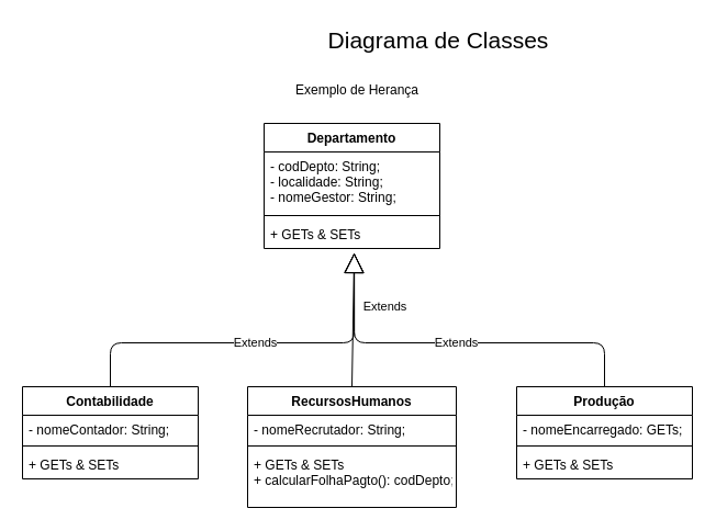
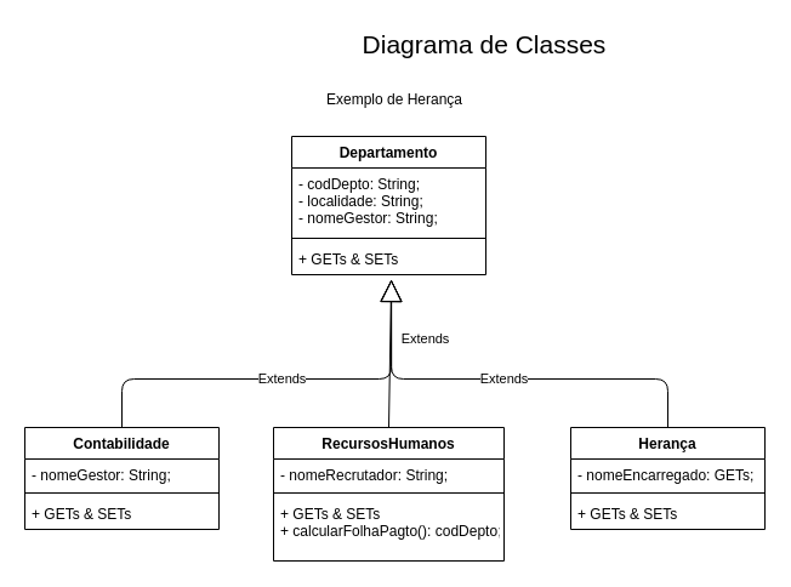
  <mxCell id="0" />
  <mxCell id="1" parent="0" />
  <mxCell id="2" value="Departamento" style="swimlane;fontStyle=1;align=center;verticalAlign=top;childLayout=stackLayout;horizontal=1;startSize=26;horizontalStack=0;resizeParent=1;resizeParentMax=0;resizeLast=0;collapsible=1;marginBottom=0;" vertex="1" parent="1"><mxGeometry x="240" y="112" width="160" height="114" as="geometry" /></mxCell>
  <mxCell id="3" value="- codDepto: String;&#10;- localidade: String;&#10;- nomeGestor: String;" style="text;strokeColor=none;fillColor=none;align=left;verticalAlign=top;spacingLeft=4;spacingRight=4;overflow=hidden;rotatable=0;points=[[0,0.5],[1,0.5]];portConstraint=eastwest;" vertex="1" parent="2"><mxGeometry y="26" width="160" height="54" as="geometry" /></mxCell>
  <mxCell id="4" value="" style="line;strokeWidth=1;fillColor=none;align=left;verticalAlign=middle;spacingTop=-1;spacingLeft=3;spacingRight=3;rotatable=0;labelPosition=right;points=[];portConstraint=eastwest;" vertex="1" parent="2"><mxGeometry y="80" width="160" height="8" as="geometry" /></mxCell>
  <mxCell id="5" value="+ GETs &amp; SETs" style="text;strokeColor=none;fillColor=none;align=left;verticalAlign=top;spacingLeft=4;spacingRight=4;overflow=hidden;rotatable=0;points=[[0,0.5],[1,0.5]];portConstraint=eastwest;" vertex="1" parent="2"><mxGeometry y="88" width="160" height="26" as="geometry" /></mxCell>
  <mxCell id="6" value="Contabilidade" style="swimlane;fontStyle=1;align=center;verticalAlign=top;childLayout=stackLayout;horizontal=1;startSize=26;horizontalStack=0;resizeParent=1;resizeParentMax=0;resizeLast=0;collapsible=1;marginBottom=0;" vertex="1" parent="1"><mxGeometry x="20" y="352" width="160" height="84" as="geometry" /></mxCell>
- <mxCell id="7" value="- nomeContador: String;" style="text;strokeColor=none;fillColor=none;align=left;verticalAlign=top;spacingLeft=4;spacingRight=4;overflow=hidden;rotatable=0;points=[[0,0.5],[1,0.5]];portConstraint=eastwest;" vertex="1" parent="6"><mxGeometry y="26" width="160" height="24" as="geometry" /></mxCell>
+ <mxCell id="7" value="- nomeGestor: String;" style="text;strokeColor=none;fillColor=none;align=left;verticalAlign=top;spacingLeft=4;spacingRight=4;overflow=hidden;rotatable=0;points=[[0,0.5],[1,0.5]];portConstraint=eastwest;" vertex="1" parent="6"><mxGeometry y="26" width="160" height="24" as="geometry" /></mxCell>
  <mxCell id="8" value="" style="line;strokeWidth=1;fillColor=none;align=left;verticalAlign=middle;spacingTop=-1;spacingLeft=3;spacingRight=3;rotatable=0;labelPosition=right;points=[];portConstraint=eastwest;" vertex="1" parent="6"><mxGeometry y="50" width="160" height="8" as="geometry" /></mxCell>
  <mxCell id="9" value="+ GETs &amp; SETs" style="text;strokeColor=none;fillColor=none;align=left;verticalAlign=top;spacingLeft=4;spacingRight=4;overflow=hidden;rotatable=0;points=[[0,0.5],[1,0.5]];portConstraint=eastwest;" vertex="1" parent="6"><mxGeometry y="58" width="160" height="26" as="geometry" /></mxCell>
  <mxCell id="10" value="RecursosHumanos" style="swimlane;fontStyle=1;align=center;verticalAlign=top;childLayout=stackLayout;horizontal=1;startSize=26;horizontalStack=0;resizeParent=1;resizeParentMax=0;resizeLast=0;collapsible=1;marginBottom=0;" vertex="1" parent="1"><mxGeometry x="225" y="352" width="190" height="110" as="geometry" /></mxCell>
  <mxCell id="11" value="- nomeRecrutador: String;" style="text;strokeColor=none;fillColor=none;align=left;verticalAlign=top;spacingLeft=4;spacingRight=4;overflow=hidden;rotatable=0;points=[[0,0.5],[1,0.5]];portConstraint=eastwest;" vertex="1" parent="10"><mxGeometry y="26" width="190" height="24" as="geometry" /></mxCell>
  <mxCell id="12" value="" style="line;strokeWidth=1;fillColor=none;align=left;verticalAlign=middle;spacingTop=-1;spacingLeft=3;spacingRight=3;rotatable=0;labelPosition=right;points=[];portConstraint=eastwest;" vertex="1" parent="10"><mxGeometry y="50" width="190" height="8" as="geometry" /></mxCell>
  <mxCell id="13" value="+ GETs &amp; SETs&#10;+ calcularFolhaPagto(): codDepto;" style="text;strokeColor=none;fillColor=none;align=left;verticalAlign=top;spacingLeft=4;spacingRight=4;overflow=hidden;rotatable=0;points=[[0,0.5],[1,0.5]];portConstraint=eastwest;" vertex="1" parent="10"><mxGeometry y="58" width="190" height="52" as="geometry" /></mxCell>
- <mxCell id="14" value="Produção" style="swimlane;fontStyle=1;align=center;verticalAlign=top;childLayout=stackLayout;horizontal=1;startSize=26;horizontalStack=0;resizeParent=1;resizeParentMax=0;resizeLast=0;collapsible=1;marginBottom=0;" vertex="1" parent="1"><mxGeometry x="470" y="352" width="160" height="84" as="geometry" /></mxCell>
+ <mxCell id="14" value="Herança" style="swimlane;fontStyle=1;align=center;verticalAlign=top;childLayout=stackLayout;horizontal=1;startSize=26;horizontalStack=0;resizeParent=1;resizeParentMax=0;resizeLast=0;collapsible=1;marginBottom=0;" vertex="1" parent="1"><mxGeometry x="470" y="352" width="160" height="84" as="geometry" /></mxCell>
  <mxCell id="15" value="- nomeEncarregado: GETs;" style="text;strokeColor=none;fillColor=none;align=left;verticalAlign=top;spacingLeft=4;spacingRight=4;overflow=hidden;rotatable=0;points=[[0,0.5],[1,0.5]];portConstraint=eastwest;" vertex="1" parent="14"><mxGeometry y="26" width="160" height="24" as="geometry" /></mxCell>
  <mxCell id="16" value="" style="line;strokeWidth=1;fillColor=none;align=left;verticalAlign=middle;spacingTop=-1;spacingLeft=3;spacingRight=3;rotatable=0;labelPosition=right;points=[];portConstraint=eastwest;" vertex="1" parent="14"><mxGeometry y="50" width="160" height="8" as="geometry" /></mxCell>
  <mxCell id="17" value="+ GETs &amp; SETs" style="text;strokeColor=none;fillColor=none;align=left;verticalAlign=top;spacingLeft=4;spacingRight=4;overflow=hidden;rotatable=0;points=[[0,0.5],[1,0.5]];portConstraint=eastwest;" vertex="1" parent="14"><mxGeometry y="58" width="160" height="26" as="geometry" /></mxCell>
  <mxCell id="18" value="Extends" style="endArrow=block;endSize=16;endFill=0;html=1;exitX=0.5;exitY=0;exitDx=0;exitDy=0;entryX=0.513;entryY=1.154;entryDx=0;entryDy=0;entryPerimeter=0;edgeStyle=orthogonalEdgeStyle;" edge="1" parent="1" source="6" target="5"><mxGeometry width="160" relative="1" as="geometry"><mxPoint x="250" y="322" as="sourcePoint" /><mxPoint x="410" y="322" as="targetPoint" /><Array as="points"><mxPoint x="100" y="312" /><mxPoint x="322" y="312" /></Array></mxGeometry></mxCell>
  <mxCell id="19" value="Extends" style="endArrow=block;endSize=16;endFill=0;html=1;exitX=0.5;exitY=0;exitDx=0;exitDy=0;entryX=0.513;entryY=1.154;entryDx=0;entryDy=0;entryPerimeter=0;" edge="1" parent="1" source="10" target="5"><mxGeometry x="0.219" y="-29" width="160" relative="1" as="geometry"><mxPoint x="250" y="322" as="sourcePoint" /><mxPoint x="410" y="322" as="targetPoint" /><mxPoint as="offset" /></mxGeometry></mxCell>
  <mxCell id="20" value="Extends" style="endArrow=block;endSize=16;endFill=0;html=1;exitX=0.5;exitY=0;exitDx=0;exitDy=0;entryX=0.513;entryY=1.154;entryDx=0;entryDy=0;entryPerimeter=0;edgeStyle=orthogonalEdgeStyle;" edge="1" parent="1" source="14" target="5"><mxGeometry width="160" relative="1" as="geometry"><mxPoint x="250" y="322" as="sourcePoint" /><mxPoint x="410" y="322" as="targetPoint" /><Array as="points"><mxPoint x="550" y="312" /><mxPoint x="322" y="312" /></Array></mxGeometry></mxCell>
  <mxCell id="21" value="Diagrama de Classes" style="text;html=1;strokeColor=none;fillColor=none;align=center;verticalAlign=middle;whiteSpace=wrap;rounded=0;fontSize=21;" vertex="1" parent="1"><mxGeometry x="289" y="20.57" width="220" height="31.43" as="geometry" /></mxCell>
  <mxCell id="22" value="Exemplo de Herança" style="text;html=1;strokeColor=none;fillColor=none;align=center;verticalAlign=middle;whiteSpace=wrap;rounded=0;" vertex="1" parent="1"><mxGeometry x="255" y="72" width="140" height="20" as="geometry" /></mxCell>
